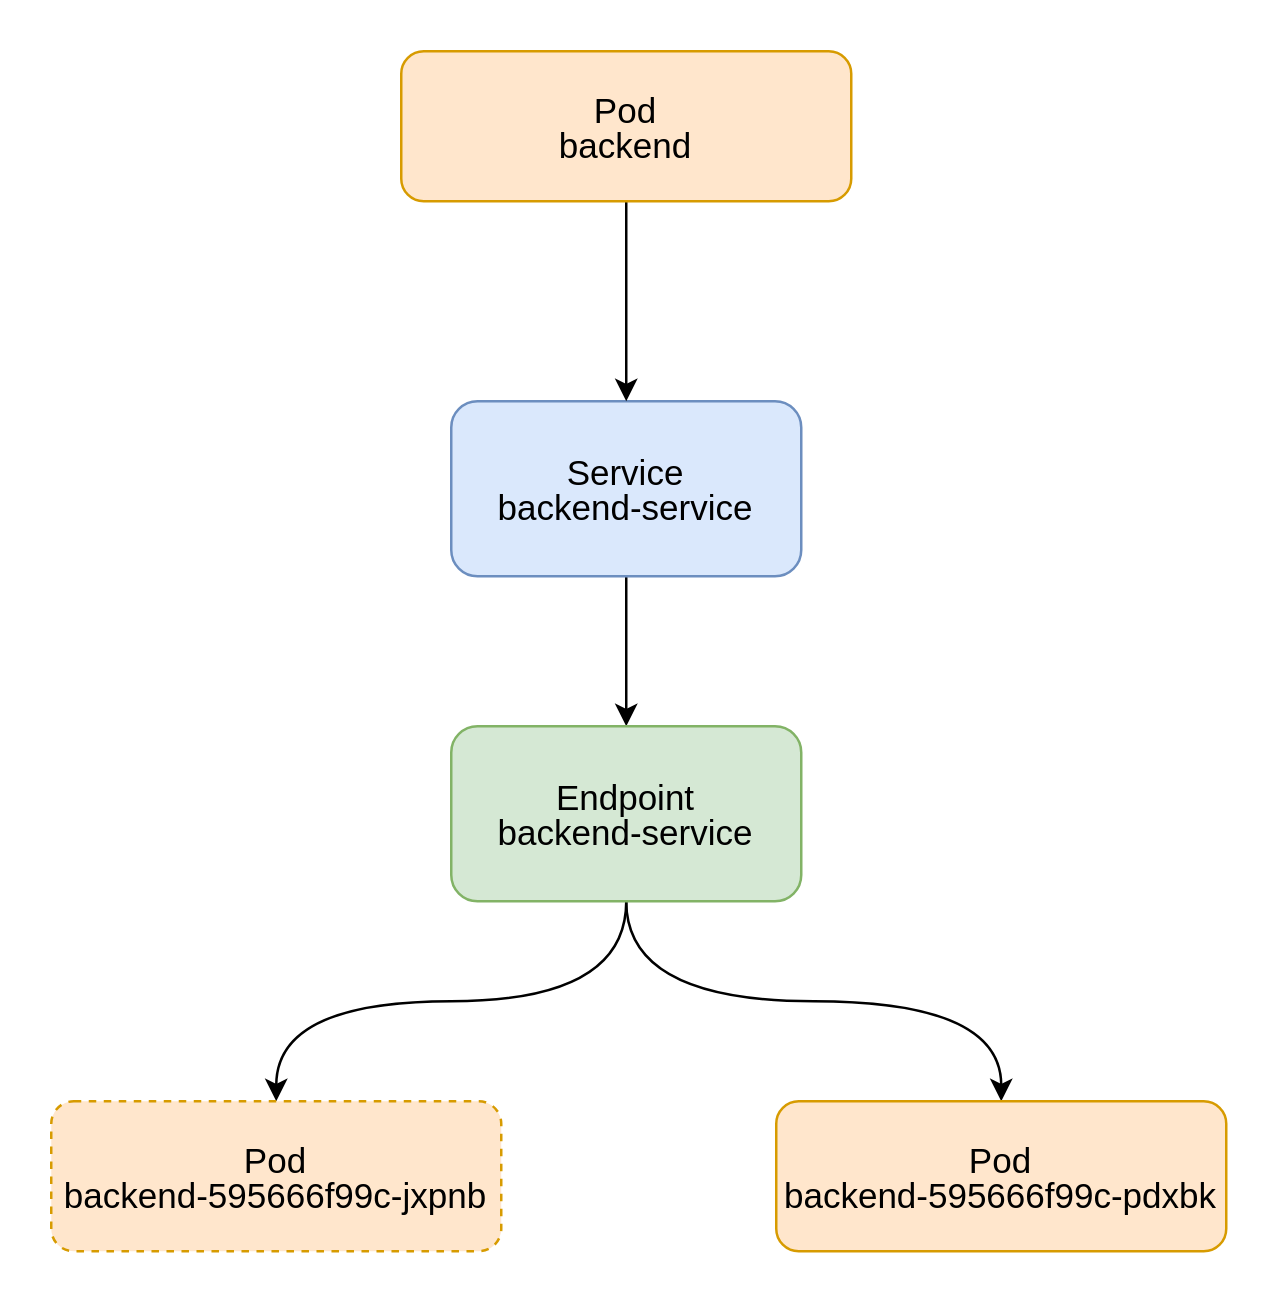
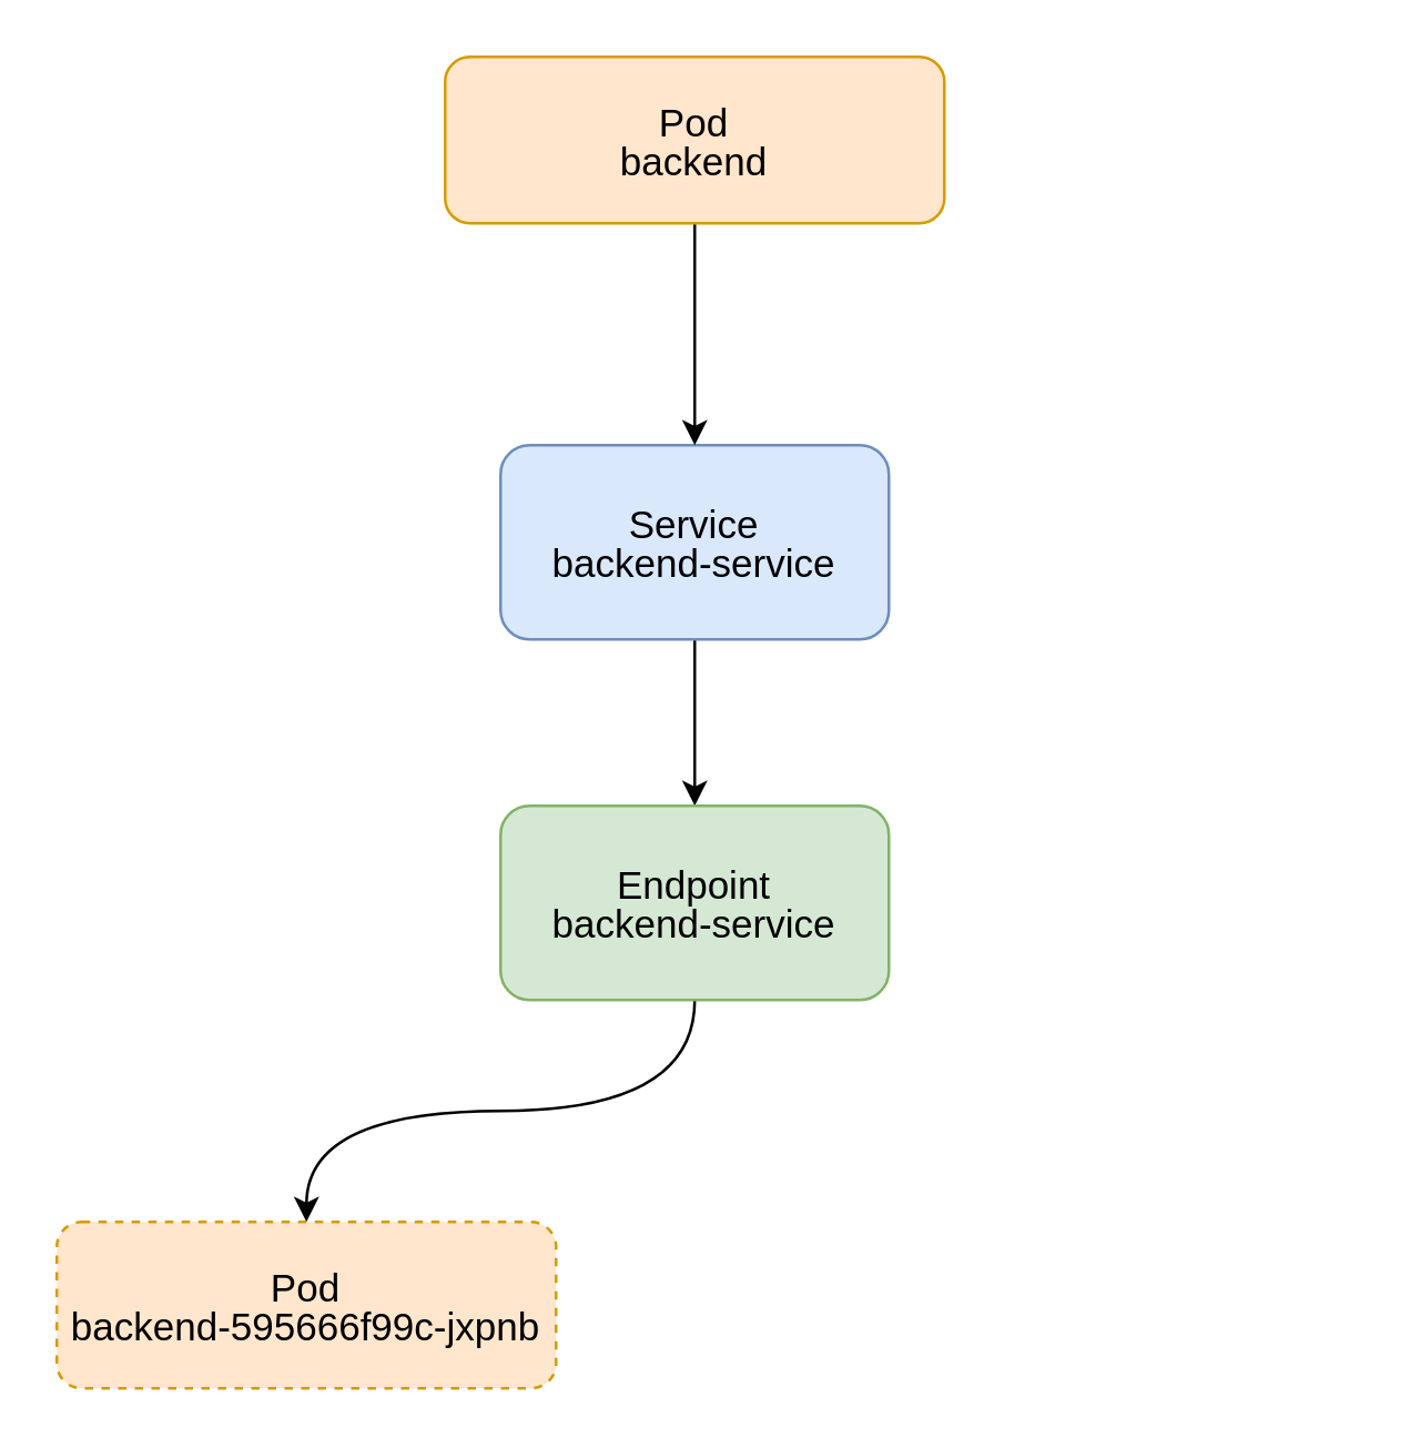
  <mxCell id="0" />
  <mxCell id="1" parent="0" />
  <mxCell id="2" style="edgeStyle=orthogonalEdgeStyle;rounded=0;orthogonalLoop=1;jettySize=auto;html=1;exitX=0.5;exitY=1;exitDx=0;exitDy=0;fontSize=14;" edge="1" parent="1" source="3" target="6"><mxGeometry relative="1" as="geometry" /></mxCell>
  <mxCell id="3" value="&lt;span data-copy-origin=&quot;https://shimo.im&quot; data-docs-delta=&quot;[[20,&amp;quot;backend-service&amp;quot;]]&quot; style=&quot;font-size: 14px;&quot;&gt;&lt;div style=&quot;line-height: 100%; font-size: 14px;&quot; data-language=&quot;yaml&quot; class=&quot;ql-code-block ql-long-18520334 ql-authorBlock-18520334 ql-direction-ltr&quot;&gt;&lt;span class=&quot;ql-token hljs-comment&quot; style=&quot;font-size: 14px;&quot;&gt;Service&lt;/span&gt;&lt;/div&gt;&lt;div style=&quot;line-height: 100%; font-size: 14px;&quot; data-language=&quot;yaml&quot; class=&quot;ql-code-block ql-long-18520334 ql-authorBlock-18520334 ql-direction-ltr&quot;&gt;&lt;span class=&quot;ql-token hljs-comment&quot; style=&quot;font-size: 14px;&quot;&gt;backend-service&lt;/span&gt;&lt;/div&gt;&lt;/span&gt;" style="rounded=1;whiteSpace=wrap;html=1;fillColor=#dae8fc;strokeColor=#6c8ebf;fontSize=14;" vertex="1" parent="1"><mxGeometry x="180" y="160" width="140" height="70" as="geometry" /></mxCell>
  <mxCell id="4" style="edgeStyle=orthogonalEdgeStyle;rounded=0;orthogonalLoop=1;jettySize=auto;html=1;exitX=0.5;exitY=1;exitDx=0;exitDy=0;entryX=0.5;entryY=0;entryDx=0;entryDy=0;fontSize=14;curved=1;" edge="1" parent="1" source="6" target="7"><mxGeometry relative="1" as="geometry" /></mxCell>
- <mxCell id="5" style="edgeStyle=orthogonalEdgeStyle;curved=1;rounded=0;orthogonalLoop=1;jettySize=auto;html=1;exitX=0.5;exitY=1;exitDx=0;exitDy=0;fontSize=14;" edge="1" parent="1" source="6" target="8"><mxGeometry relative="1" as="geometry" /></mxCell>
  <mxCell id="6" value="&lt;span data-copy-origin=&quot;https://shimo.im&quot; data-docs-delta=&quot;[[20,&amp;quot;backend-service&amp;quot;]]&quot; style=&quot;font-size: 14px;&quot;&gt;&lt;div style=&quot;line-height: 100%; font-size: 14px;&quot; data-language=&quot;yaml&quot; class=&quot;ql-code-block ql-long-18520334 ql-authorBlock-18520334 ql-direction-ltr&quot;&gt;Endpoint&lt;/div&gt;&lt;div style=&quot;line-height: 100%; font-size: 14px;&quot; data-language=&quot;yaml&quot; class=&quot;ql-code-block ql-long-18520334 ql-authorBlock-18520334 ql-direction-ltr&quot;&gt;&lt;span class=&quot;ql-token hljs-comment&quot; style=&quot;font-size: 14px;&quot;&gt;backend-service&lt;/span&gt;&lt;/div&gt;&lt;/span&gt;" style="rounded=1;whiteSpace=wrap;html=1;fillColor=#d5e8d4;strokeColor=#82b366;fontSize=14;" vertex="1" parent="1"><mxGeometry x="180" y="290" width="140" height="70" as="geometry" /></mxCell>
  <mxCell id="7" value="&lt;span data-copy-origin=&quot;https://shimo.im&quot; data-docs-delta=&quot;[[20,&amp;quot;backend-service&amp;quot;]]&quot; style=&quot;font-size: 14px;&quot;&gt;&lt;div style=&quot;line-height: 100%; font-size: 14px;&quot; data-language=&quot;yaml&quot; class=&quot;ql-code-block ql-long-18520334 ql-authorBlock-18520334 ql-direction-ltr&quot;&gt;Pod&lt;/div&gt;&lt;div style=&quot;line-height: 100%; font-size: 14px;&quot; data-language=&quot;yaml&quot; class=&quot;ql-code-block ql-long-18520334 ql-authorBlock-18520334 ql-direction-ltr&quot;&gt;&lt;span style=&quot;background-color: initial;&quot;&gt;backend-595666f99c-jxpnb&lt;/span&gt;&lt;br&gt;&lt;/div&gt;&lt;/span&gt;" style="rounded=1;whiteSpace=wrap;html=1;fillColor=#ffe6cc;strokeColor=#d79b00;fontSize=14;dashed=1;" vertex="1" parent="1"><mxGeometry x="20" y="440" width="180" height="60" as="geometry" /></mxCell>
- <mxCell id="8" value="&lt;span data-copy-origin=&quot;https://shimo.im&quot; data-docs-delta=&quot;[[20,&amp;quot;backend-service&amp;quot;]]&quot; style=&quot;font-size: 14px;&quot;&gt;&lt;div style=&quot;line-height: 100%; font-size: 14px;&quot; data-language=&quot;yaml&quot; class=&quot;ql-code-block ql-long-18520334 ql-authorBlock-18520334 ql-direction-ltr&quot;&gt;Pod&lt;/div&gt;&lt;div style=&quot;line-height: 100%; font-size: 14px;&quot; data-language=&quot;yaml&quot; class=&quot;ql-code-block ql-long-18520334 ql-authorBlock-18520334 ql-direction-ltr&quot;&gt;&lt;span style=&quot;background-color: initial;&quot;&gt;backend-595666f99c-&lt;/span&gt;&lt;span style=&quot;background-color: initial;&quot;&gt;pdxbk&lt;/span&gt;&lt;br&gt;&lt;/div&gt;&lt;/span&gt;" style="rounded=1;whiteSpace=wrap;html=1;fillColor=#ffe6cc;strokeColor=#d79b00;fontSize=14;" vertex="1" parent="1"><mxGeometry x="310" y="440" width="180" height="60" as="geometry" /></mxCell>
  <mxCell id="9" style="edgeStyle=orthogonalEdgeStyle;curved=1;rounded=0;orthogonalLoop=1;jettySize=auto;html=1;exitX=0.5;exitY=1;exitDx=0;exitDy=0;entryX=0.5;entryY=0;entryDx=0;entryDy=0;fontSize=14;" edge="1" parent="1" source="10" target="3"><mxGeometry relative="1" as="geometry" /></mxCell>
  <mxCell id="10" value="&lt;span data-copy-origin=&quot;https://shimo.im&quot; data-docs-delta=&quot;[[20,&amp;quot;backend-service&amp;quot;]]&quot; style=&quot;font-size: 14px;&quot;&gt;&lt;div style=&quot;line-height: 100%; font-size: 14px;&quot; data-language=&quot;yaml&quot; class=&quot;ql-code-block ql-long-18520334 ql-authorBlock-18520334 ql-direction-ltr&quot;&gt;Pod&lt;/div&gt;&lt;div style=&quot;line-height: 100%; font-size: 14px;&quot; data-language=&quot;yaml&quot; class=&quot;ql-code-block ql-long-18520334 ql-authorBlock-18520334 ql-direction-ltr&quot;&gt;backend&lt;/div&gt;&lt;/span&gt;" style="rounded=1;whiteSpace=wrap;html=1;fillColor=#ffe6cc;strokeColor=#d79b00;fontSize=14;" vertex="1" parent="1"><mxGeometry x="160" y="20" width="180" height="60" as="geometry" /></mxCell>
